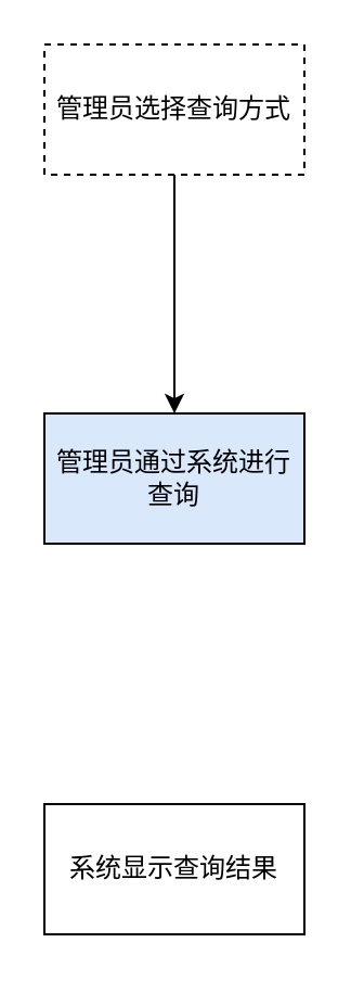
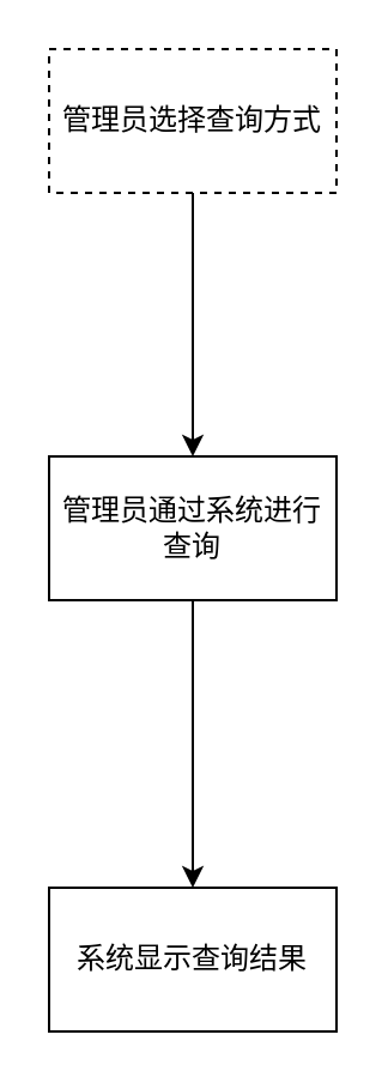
  <mxCell id="0" />
  <mxCell id="1" parent="0" />
  <mxCell id="2" style="edgeStyle=orthogonalEdgeStyle;rounded=0;orthogonalLoop=1;jettySize=auto;html=1;" edge="1" parent="1" source="3" target="5"><mxGeometry relative="1" as="geometry" /></mxCell>
  <mxCell id="3" value="管理员选择查询方式" style="rounded=0;whiteSpace=wrap;html=1;dashed=1;" vertex="1" parent="1"><mxGeometry x="20" y="20" width="120" height="60" as="geometry" /></mxCell>
- <mxCell id="5" value="管理员通过系统进行查询" style="rounded=0;whiteSpace=wrap;html=1;fillColor=#dae8fc;" vertex="1" parent="1"><mxGeometry x="20" y="190" width="120" height="60" as="geometry" /></mxCell>
+ <mxCell id="4" style="edgeStyle=orthogonalEdgeStyle;rounded=0;orthogonalLoop=1;jettySize=auto;html=1;" edge="1" parent="1" source="5" target="6"><mxGeometry relative="1" as="geometry" /></mxCell>
+ <mxCell id="5" value="管理员通过系统进行查询" style="rounded=0;whiteSpace=wrap;html=1;" vertex="1" parent="1"><mxGeometry x="20" y="190" width="120" height="60" as="geometry" /></mxCell>
  <mxCell id="6" value="系统显示查询结果" style="rounded=0;whiteSpace=wrap;html=1;" vertex="1" parent="1"><mxGeometry x="20" y="370" width="120" height="60" as="geometry" /></mxCell>
